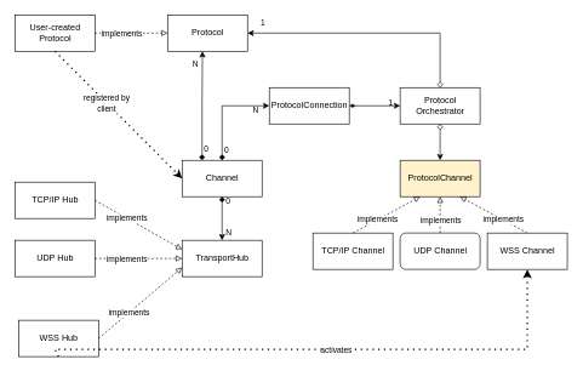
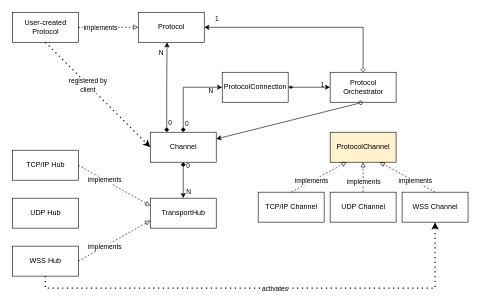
  <mxCell id="0" />
  <mxCell id="1" parent="0" />
  <mxCell id="2" value="Protocol&lt;br&gt;Orchestrator" style="html=1;comic=0;" parent="1" vertex="1"><mxGeometry x="550" y="120" width="110" height="50" as="geometry" /></mxCell>
  <mxCell id="3" value="Channel" style="html=1;comic=0;" parent="1" vertex="1"><mxGeometry x="250" y="220" width="110" height="50" as="geometry" /></mxCell>
  <mxCell id="4" value="TCP/IP Hub" style="html=1;comic=0;" parent="1" vertex="1"><mxGeometry x="20" y="250" width="110" height="50" as="geometry" /></mxCell>
  <mxCell id="5" value="UDP Hub" style="html=1;comic=0;" parent="1" vertex="1"><mxGeometry x="20" y="330" width="110" height="50" as="geometry" /></mxCell>
- <mxCell id="6" value="WSS Hub" style="html=1;comic=0;" parent="1" vertex="1"><mxGeometry x="25" y="440" width="110" height="50" as="geometry" /></mxCell>
+ <mxCell id="6" value="WSS Hub" style="html=1;comic=0;" parent="1" vertex="1"><mxGeometry x="20" y="410" width="110" height="50" as="geometry" /></mxCell>
  <mxCell id="7" value="ProtocolChannel" style="html=1;comic=0;fillColor=#fff2cc;" parent="1" vertex="1"><mxGeometry x="550" y="220" width="110" height="50" as="geometry" /></mxCell>
  <mxCell id="8" value="ProtocolConnection" style="html=1;comic=0;" parent="1" vertex="1"><mxGeometry x="370" y="120" width="110" height="50" as="geometry" /></mxCell>
  <mxCell id="9" value="" style="endArrow=classic;html=1;rounded=0;exitX=1;exitY=0.5;exitDx=0;exitDy=0;entryX=0;entryY=0.5;entryDx=0;entryDy=0;startArrow=diamondThin;startFill=1;" parent="1" source="8" target="2" edge="1"><mxGeometry width="50" height="50" relative="1" as="geometry"><mxPoint x="480" y="245" as="sourcePoint" /><mxPoint x="410" y="260" as="targetPoint" /></mxGeometry></mxCell>
  <mxCell id="10" value="1" style="edgeLabel;html=1;align=center;verticalAlign=middle;resizable=0;points=[];labelBackgroundColor=none;" parent="9" vertex="1" connectable="0"><mxGeometry x="0.758" y="1" relative="1" as="geometry"><mxPoint x="-6" y="-4" as="offset" /></mxGeometry></mxCell>
- <mxCell id="11" value="" style="endArrow=classic;html=1;rounded=0;exitX=0.5;exitY=1;exitDx=0;exitDy=0;startArrow=diamond;startFill=0;" parent="1" source="2" target="7" edge="1"><mxGeometry width="50" height="50" relative="1" as="geometry"><mxPoint x="480" y="380" as="sourcePoint" /><mxPoint x="530" y="330" as="targetPoint" /></mxGeometry></mxCell>
+ <mxCell id="11" value="" style="endArrow=classic;html=1;rounded=0;exitX=0.5;exitY=1;exitDx=0;exitDy=0;startArrow=diamond;startFill=0;" parent="1" source="2" target="3" edge="1"><mxGeometry width="50" height="50" relative="1" as="geometry"><mxPoint x="480" y="380" as="sourcePoint" /><mxPoint x="530" y="330" as="targetPoint" /></mxGeometry></mxCell>
  <mxCell id="12" value="" style="endArrow=classic;html=1;rounded=0;exitX=0.5;exitY=0;exitDx=0;exitDy=0;entryX=0;entryY=0.5;entryDx=0;entryDy=0;startArrow=diamond;startFill=1;" parent="1" source="3" target="8" edge="1"><mxGeometry x="-0.333" y="-5" width="50" height="50" relative="1" as="geometry"><mxPoint x="230" y="200" as="sourcePoint" /><mxPoint x="280" y="150" as="targetPoint" /><Array as="points"><mxPoint x="305" y="145" /></Array><mxPoint as="offset" /></mxGeometry></mxCell>
  <mxCell id="13" value="0" style="edgeLabel;html=1;align=center;verticalAlign=middle;resizable=0;points=[];labelBackgroundColor=none;" parent="12" vertex="1" connectable="0"><mxGeometry x="-0.787" y="1" relative="1" as="geometry"><mxPoint x="6" as="offset" /></mxGeometry></mxCell>
  <mxCell id="14" value="N" style="edgeLabel;html=1;align=center;verticalAlign=middle;resizable=0;points=[];labelBackgroundColor=none;" parent="12" vertex="1" connectable="0"><mxGeometry x="0.848" y="1" relative="1" as="geometry"><mxPoint x="-9" y="6" as="offset" /></mxGeometry></mxCell>
  <mxCell id="15" value="Protocol" style="html=1;comic=0;" parent="1" vertex="1"><mxGeometry x="230" y="20" width="110" height="50" as="geometry" /></mxCell>
  <mxCell id="16" value="User-created&lt;br&gt;Protocol" style="html=1;comic=0;" parent="1" vertex="1"><mxGeometry x="20" y="20" width="110" height="50" as="geometry" /></mxCell>
  <mxCell id="17" value="" style="endArrow=block;html=1;rounded=0;dashed=1;exitX=1;exitY=0.5;exitDx=0;exitDy=0;entryX=0;entryY=0.5;entryDx=0;entryDy=0;endFill=0;" parent="1" source="16" target="15" edge="1"><mxGeometry width="50" height="50" relative="1" as="geometry"><mxPoint x="330" y="190" as="sourcePoint" /><mxPoint x="380" y="140" as="targetPoint" /></mxGeometry></mxCell>
  <mxCell id="18" value="implements" style="edgeLabel;html=1;align=center;verticalAlign=middle;resizable=0;points=[];" parent="17" vertex="1" connectable="0"><mxGeometry x="-0.276" relative="1" as="geometry"><mxPoint as="offset" /></mxGeometry></mxCell>
  <mxCell id="19" value="" style="endArrow=classic;html=1;rounded=0;exitX=0.25;exitY=0;exitDx=0;exitDy=0;startArrow=diamond;startFill=1;strokeColor=default;edgeStyle=orthogonalEdgeStyle;" parent="1" source="3" edge="1"><mxGeometry width="50" height="50" relative="1" as="geometry"><mxPoint x="315" y="240" as="sourcePoint" /><mxPoint x="278" y="70" as="targetPoint" /><Array as="points"><mxPoint x="278" y="145" /><mxPoint x="278" y="70" /></Array></mxGeometry></mxCell>
  <mxCell id="20" value="0" style="edgeLabel;html=1;align=center;verticalAlign=middle;resizable=0;points=[];labelBackgroundColor=none;" parent="19" vertex="1" connectable="0"><mxGeometry x="-0.787" y="1" relative="1" as="geometry"><mxPoint x="6" as="offset" /></mxGeometry></mxCell>
  <mxCell id="21" value="N" style="edgeLabel;html=1;align=center;verticalAlign=middle;resizable=0;points=[];labelBackgroundColor=none;" parent="19" vertex="1" connectable="0"><mxGeometry x="0.848" y="1" relative="1" as="geometry"><mxPoint x="-9" y="6" as="offset" /></mxGeometry></mxCell>
  <mxCell id="22" value="" style="endArrow=classic;dashed=1;html=1;dashPattern=1 3;strokeWidth=2;rounded=0;exitX=0.5;exitY=1;exitDx=0;exitDy=0;entryX=0;entryY=0.5;entryDx=0;entryDy=0;endFill=1;" parent="1" source="16" target="3" edge="1"><mxGeometry width="50" height="50" relative="1" as="geometry"><mxPoint x="330" y="190" as="sourcePoint" /><mxPoint x="380" y="140" as="targetPoint" /></mxGeometry></mxCell>
  <mxCell id="23" value="registered by&lt;br&gt;client" style="edgeLabel;html=1;align=center;verticalAlign=middle;resizable=0;points=[];" parent="22" vertex="1" connectable="0"><mxGeometry x="-0.19" y="-1" relative="1" as="geometry"><mxPoint as="offset" /></mxGeometry></mxCell>
  <mxCell id="24" value="TransportHub" style="html=1;comic=0;" parent="1" vertex="1"><mxGeometry x="250" y="330" width="110" height="50" as="geometry" /></mxCell>
  <mxCell id="25" value="" style="endArrow=block;html=1;rounded=0;dashed=1;endFill=0;exitX=1;exitY=0.5;exitDx=0;exitDy=0;entryX=0;entryY=0.25;entryDx=0;entryDy=0;" parent="1" source="4" target="24" edge="1"><mxGeometry width="50" height="50" relative="1" as="geometry"><mxPoint x="130" y="294.58" as="sourcePoint" /><mxPoint x="230" y="294.58" as="targetPoint" /></mxGeometry></mxCell>
  <mxCell id="26" value="implements" style="edgeLabel;html=1;align=center;verticalAlign=middle;resizable=0;points=[];" parent="25" vertex="1" connectable="0"><mxGeometry x="-0.276" relative="1" as="geometry"><mxPoint as="offset" /></mxGeometry></mxCell>
  <mxCell id="27" value="" style="endArrow=classic;html=1;rounded=0;exitX=0.5;exitY=1;exitDx=0;exitDy=0;entryX=0.5;entryY=0;entryDx=0;entryDy=0;startArrow=diamond;startFill=1;" parent="1" source="3" target="24" edge="1"><mxGeometry width="50" height="50" relative="1" as="geometry"><mxPoint x="315" y="230" as="sourcePoint" /><mxPoint x="380" y="155" as="targetPoint" /></mxGeometry></mxCell>
  <mxCell id="28" value="0" style="edgeLabel;html=1;align=center;verticalAlign=middle;resizable=0;points=[];labelBackgroundColor=none;" parent="27" vertex="1" connectable="0"><mxGeometry x="-0.787" y="1" relative="1" as="geometry"><mxPoint x="6" as="offset" /></mxGeometry></mxCell>
  <mxCell id="29" value="N" style="edgeLabel;html=1;align=center;verticalAlign=middle;resizable=0;points=[];labelBackgroundColor=none;" parent="27" vertex="1" connectable="0"><mxGeometry x="0.848" y="1" relative="1" as="geometry"><mxPoint x="7" y="-6" as="offset" /></mxGeometry></mxCell>
- <mxCell id="30" value="" style="endArrow=block;html=1;rounded=0;dashed=1;endFill=0;exitX=1;exitY=0.5;exitDx=0;exitDy=0;entryX=0;entryY=0.5;entryDx=0;entryDy=0;" parent="1" source="5" target="24" edge="1"><mxGeometry width="50" height="50" relative="1" as="geometry"><mxPoint x="140" y="305" as="sourcePoint" /><mxPoint x="260" y="346.143" as="targetPoint" /></mxGeometry></mxCell>
- <mxCell id="31" value="implements" style="edgeLabel;html=1;align=center;verticalAlign=middle;resizable=0;points=[];" parent="30" vertex="1" connectable="0"><mxGeometry x="-0.276" relative="1" as="geometry"><mxPoint as="offset" /></mxGeometry></mxCell>
  <mxCell id="32" value="" style="endArrow=block;html=1;rounded=0;dashed=1;endFill=0;exitX=1;exitY=0.5;exitDx=0;exitDy=0;entryX=0;entryY=0.75;entryDx=0;entryDy=0;" parent="1" source="6" target="24" edge="1"><mxGeometry width="50" height="50" relative="1" as="geometry"><mxPoint x="150" y="315" as="sourcePoint" /><mxPoint x="270" y="356.143" as="targetPoint" /></mxGeometry></mxCell>
  <mxCell id="33" value="implements" style="edgeLabel;html=1;align=center;verticalAlign=middle;resizable=0;points=[];" parent="32" vertex="1" connectable="0"><mxGeometry x="-0.276" relative="1" as="geometry"><mxPoint as="offset" /></mxGeometry></mxCell>
  <mxCell id="34" value="TCP/IP Channel" style="html=1;comic=0;" parent="1" vertex="1"><mxGeometry x="430" y="320" width="110" height="50" as="geometry" /></mxCell>
- <mxCell id="35" value="UDP Channel" style="html=1;comic=0;rounded=1;" parent="1" vertex="1"><mxGeometry x="550" y="320" width="110" height="50" as="geometry" /></mxCell>
+ <mxCell id="35" value="UDP Channel" style="html=1;comic=0;" parent="1" vertex="1"><mxGeometry x="550" y="320" width="110" height="50" as="geometry" /></mxCell>
  <mxCell id="36" value="WSS Channel" style="html=1;comic=0;" parent="1" vertex="1"><mxGeometry x="670" y="320" width="110" height="50" as="geometry" /></mxCell>
  <mxCell id="37" value="" style="endArrow=block;html=1;rounded=0;dashed=1;endFill=0;exitX=0.5;exitY=0;exitDx=0;exitDy=0;entryX=0.25;entryY=1;entryDx=0;entryDy=0;" parent="1" source="34" target="7" edge="1"><mxGeometry width="50" height="50" relative="1" as="geometry"><mxPoint x="140" y="385" as="sourcePoint" /><mxPoint x="260" y="452.5" as="targetPoint" /></mxGeometry></mxCell>
  <mxCell id="38" value="implements" style="edgeLabel;html=1;align=center;verticalAlign=middle;resizable=0;points=[];" parent="37" vertex="1" connectable="0"><mxGeometry x="-0.276" relative="1" as="geometry"><mxPoint as="offset" /></mxGeometry></mxCell>
  <mxCell id="39" value="" style="endArrow=block;html=1;rounded=0;dashed=1;endFill=0;exitX=0.5;exitY=0;exitDx=0;exitDy=0;entryX=0.5;entryY=1;entryDx=0;entryDy=0;" parent="1" source="35" target="7" edge="1"><mxGeometry width="50" height="50" relative="1" as="geometry"><mxPoint x="495" y="320" as="sourcePoint" /><mxPoint x="587.5" y="280" as="targetPoint" /></mxGeometry></mxCell>
  <mxCell id="40" value="implements" style="edgeLabel;html=1;align=center;verticalAlign=middle;resizable=0;points=[];" parent="39" vertex="1" connectable="0"><mxGeometry x="-0.276" relative="1" as="geometry"><mxPoint as="offset" /></mxGeometry></mxCell>
  <mxCell id="41" value="" style="endArrow=block;html=1;rounded=0;dashed=1;endFill=0;exitX=0.5;exitY=0;exitDx=0;exitDy=0;entryX=0.75;entryY=1;entryDx=0;entryDy=0;" parent="1" source="36" target="7" edge="1"><mxGeometry width="50" height="50" relative="1" as="geometry"><mxPoint x="505" y="330" as="sourcePoint" /><mxPoint x="597.5" y="290" as="targetPoint" /></mxGeometry></mxCell>
  <mxCell id="42" value="implements" style="edgeLabel;html=1;align=center;verticalAlign=middle;resizable=0;points=[];" parent="41" vertex="1" connectable="0"><mxGeometry x="-0.276" relative="1" as="geometry"><mxPoint as="offset" /></mxGeometry></mxCell>
  <mxCell id="43" value="" style="endArrow=classic;dashed=1;html=1;dashPattern=1 3;strokeWidth=2;rounded=0;exitX=0.5;exitY=1;exitDx=0;exitDy=0;entryX=0.5;entryY=1;entryDx=0;entryDy=0;startArrow=none;startFill=0;endFill=1;" parent="1" source="6" target="36" edge="1"><mxGeometry width="50" height="50" relative="1" as="geometry"><mxPoint x="390" y="240" as="sourcePoint" /><mxPoint x="440" y="190" as="targetPoint" /><Array as="points"><mxPoint x="75" y="480" /><mxPoint x="725" y="480" /></Array></mxGeometry></mxCell>
  <mxCell id="44" value="activates" style="edgeLabel;html=1;align=center;verticalAlign=middle;resizable=0;points=[];" parent="43" vertex="1" connectable="0"><mxGeometry x="0.032" y="-1" relative="1" as="geometry"><mxPoint as="offset" /></mxGeometry></mxCell>
  <mxCell id="45" value="" style="endArrow=classic;html=1;rounded=0;exitX=0.5;exitY=0;exitDx=0;exitDy=0;entryX=1;entryY=0.5;entryDx=0;entryDy=0;startArrow=diamond;startFill=0;" edge="1" parent="1" source="2" target="15"><mxGeometry width="50" height="50" relative="1" as="geometry"><mxPoint x="490" y="155" as="sourcePoint" /><mxPoint x="560" y="155" as="targetPoint" /><Array as="points"><mxPoint x="605" y="45" /></Array></mxGeometry></mxCell>
  <mxCell id="46" value="1" style="edgeLabel;html=1;align=center;verticalAlign=middle;resizable=0;points=[];labelBackgroundColor=none;" vertex="1" connectable="0" parent="45"><mxGeometry x="0.758" y="1" relative="1" as="geometry"><mxPoint x="-21" y="-16" as="offset" /></mxGeometry></mxCell>
